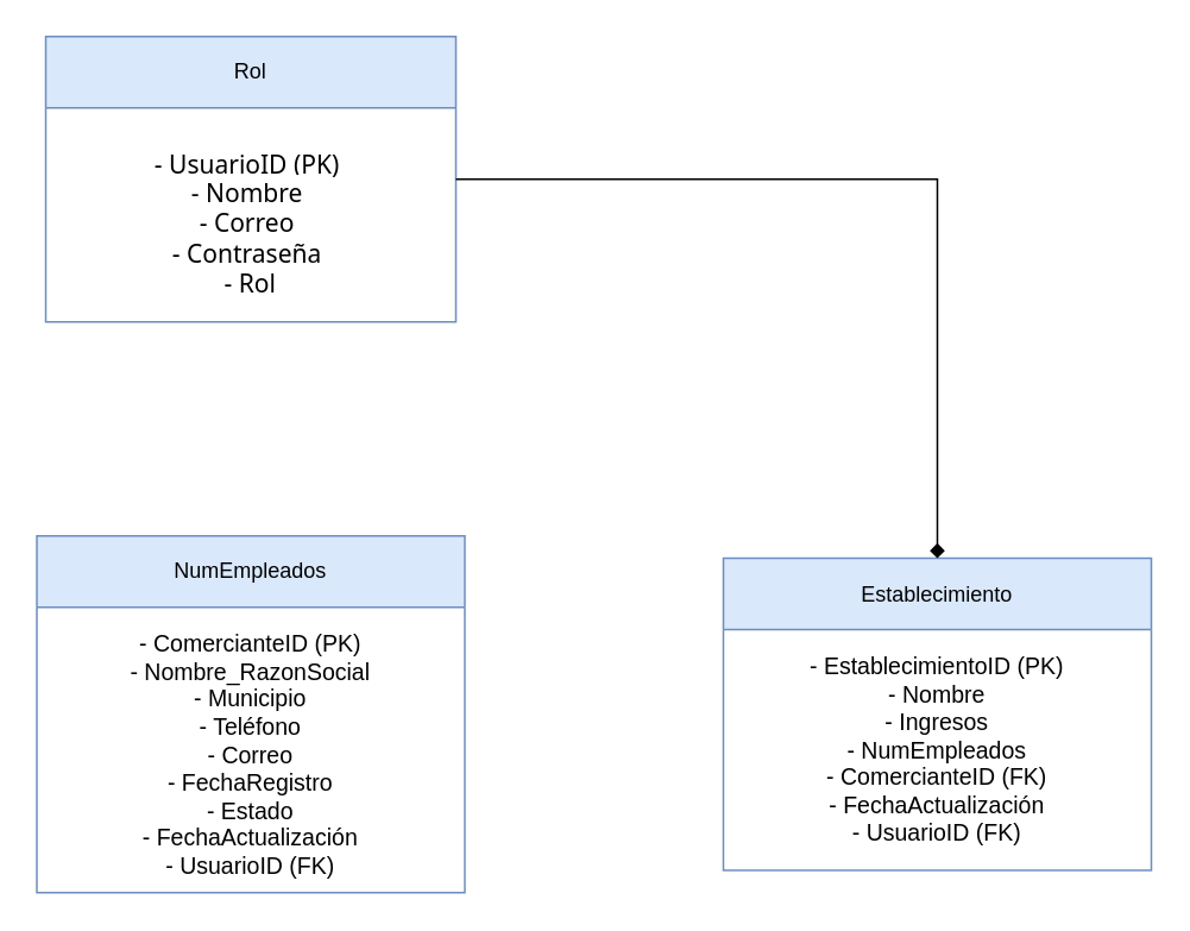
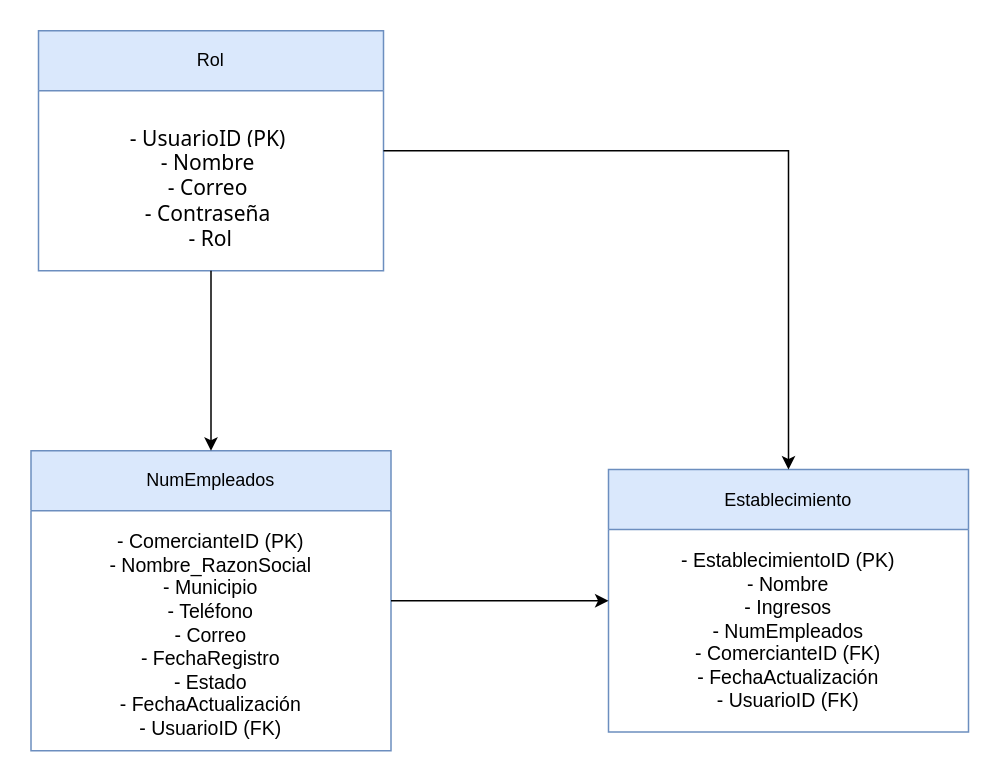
  <mxCell id="0" />
  <mxCell id="1" parent="0" />
  <mxCell id="2" value="Rol" style="shape=swimlane;whiteSpace=wrap;html=1;fillColor=#dae8fc;strokeColor=#6c8ebf;" vertex="1" parent="1"><mxGeometry x="25" y="20" width="230" height="160" as="geometry" /></mxCell>
  <mxCell id="3" value="&lt;span style=&quot;font-family: &amp;quot;Segoe UI VSS (Regular)&amp;quot;, &amp;quot;Segoe UI&amp;quot;, -apple-system, BlinkMacSystemFont, Roboto, &amp;quot;Helvetica Neue&amp;quot;, Helvetica, Ubuntu, Arial, sans-serif, &amp;quot;Apple Color Emoji&amp;quot;, &amp;quot;Segoe UI Emoji&amp;quot;, &amp;quot;Segoe UI Symbol&amp;quot;; font-size: 14px; text-align: start; background-color: rgb(255, 255, 255);&quot;&gt;- UsuarioID (PK)&amp;nbsp;&lt;/span&gt;&lt;div&gt;&lt;span style=&quot;font-family: &amp;quot;Segoe UI VSS (Regular)&amp;quot;, &amp;quot;Segoe UI&amp;quot;, -apple-system, BlinkMacSystemFont, Roboto, &amp;quot;Helvetica Neue&amp;quot;, Helvetica, Ubuntu, Arial, sans-serif, &amp;quot;Apple Color Emoji&amp;quot;, &amp;quot;Segoe UI Emoji&amp;quot;, &amp;quot;Segoe UI Symbol&amp;quot;; font-size: 14px; text-align: start; background-color: rgb(255, 255, 255);&quot;&gt;- Nombre&amp;nbsp;&lt;/span&gt;&lt;/div&gt;&lt;div&gt;&lt;span style=&quot;font-family: &amp;quot;Segoe UI VSS (Regular)&amp;quot;, &amp;quot;Segoe UI&amp;quot;, -apple-system, BlinkMacSystemFont, Roboto, &amp;quot;Helvetica Neue&amp;quot;, Helvetica, Ubuntu, Arial, sans-serif, &amp;quot;Apple Color Emoji&amp;quot;, &amp;quot;Segoe UI Emoji&amp;quot;, &amp;quot;Segoe UI Symbol&amp;quot;; font-size: 14px; text-align: start; background-color: rgb(255, 255, 255);&quot;&gt;- Correo&amp;nbsp;&lt;/span&gt;&lt;/div&gt;&lt;div&gt;&lt;span style=&quot;font-family: &amp;quot;Segoe UI VSS (Regular)&amp;quot;, &amp;quot;Segoe UI&amp;quot;, -apple-system, BlinkMacSystemFont, Roboto, &amp;quot;Helvetica Neue&amp;quot;, Helvetica, Ubuntu, Arial, sans-serif, &amp;quot;Apple Color Emoji&amp;quot;, &amp;quot;Segoe UI Emoji&amp;quot;, &amp;quot;Segoe UI Symbol&amp;quot;; font-size: 14px; text-align: start; background-color: rgb(255, 255, 255);&quot;&gt;- Contraseña&amp;nbsp;&lt;/span&gt;&lt;/div&gt;&lt;div&gt;&lt;span style=&quot;font-family: &amp;quot;Segoe UI VSS (Regular)&amp;quot;, &amp;quot;Segoe UI&amp;quot;, -apple-system, BlinkMacSystemFont, Roboto, &amp;quot;Helvetica Neue&amp;quot;, Helvetica, Ubuntu, Arial, sans-serif, &amp;quot;Apple Color Emoji&amp;quot;, &amp;quot;Segoe UI Emoji&amp;quot;, &amp;quot;Segoe UI Symbol&amp;quot;; font-size: 14px; text-align: start; background-color: rgb(255, 255, 255);&quot;&gt;- Rol&lt;/span&gt;&lt;/div&gt;" style="text;html=1;align=center;verticalAlign=middle;whiteSpace=wrap;rounded=0;" vertex="1" parent="2"><mxGeometry x="30" y="50" width="170" height="110" as="geometry" /></mxCell>
  <mxCell id="4" value="NumEmpleados" style="shape=swimlane;whiteSpace=wrap;html=1;fillColor=#dae8fc;strokeColor=#6c8ebf;" vertex="1" parent="1"><mxGeometry x="20" y="300" width="240" height="200" as="geometry" /></mxCell>
  <mxCell id="5" value="&lt;br&gt;- ComercianteID (PK)&lt;br&gt;- Nombre_RazonSocial&lt;br&gt;- Municipio&lt;br&gt;- Teléfono&lt;br&gt;- Correo&lt;br&gt;- FechaRegistro&lt;br&gt;- Estado&lt;br&gt;- FechaActualización&lt;br&gt;- UsuarioID (FK)" style="text;html=1;align=center;verticalAlign=middle;whiteSpace=wrap;rounded=0;fontFamily=Helvetica;fontSize=13;" vertex="1" parent="4"><mxGeometry x="35" y="50" width="170" height="130" as="geometry" /></mxCell>
  <mxCell id="6" value="Establecimiento" style="shape=swimlane;whiteSpace=wrap;html=1;fillColor=#dae8fc;strokeColor=#6c8ebf;" vertex="1" parent="1"><mxGeometry x="405" y="312.5" width="240" height="175" as="geometry" /></mxCell>
  <mxCell id="7" value="- EstablecimientoID (PK)&lt;br&gt;- Nombre&lt;br&gt;- Ingresos&lt;br&gt;- NumEmpleados&lt;br&gt;- ComercianteID (FK)&lt;br&gt;- FechaActualización&lt;br&gt;- UsuarioID (FK)" style="text;html=1;align=center;verticalAlign=middle;whiteSpace=wrap;rounded=0;fontSize=13;" vertex="1" parent="6"><mxGeometry x="35" y="42.5" width="170" height="130" as="geometry" /></mxCell>
- <mxCell id="9" style="edgeStyle=orthogonalEdgeStyle;rounded=0;orthogonalLoop=1;endArrow=diamond;" edge="1" parent="1" source="2" target="6"><mxGeometry relative="1" as="geometry" /></mxCell>
+ <mxCell id="8" style="edgeStyle=orthogonalEdgeStyle;rounded=0;orthogonalLoop=1;" edge="1" parent="1" source="2" target="4"><mxGeometry relative="1" as="geometry" /></mxCell>
+ <mxCell id="9" style="edgeStyle=orthogonalEdgeStyle;rounded=0;orthogonalLoop=1;" edge="1" parent="1" source="2" target="6"><mxGeometry relative="1" as="geometry" /></mxCell>
+ <mxCell id="10" style="edgeStyle=orthogonalEdgeStyle;rounded=0;orthogonalLoop=1;" edge="1" parent="1" source="4" target="6"><mxGeometry relative="1" as="geometry" /></mxCell>
